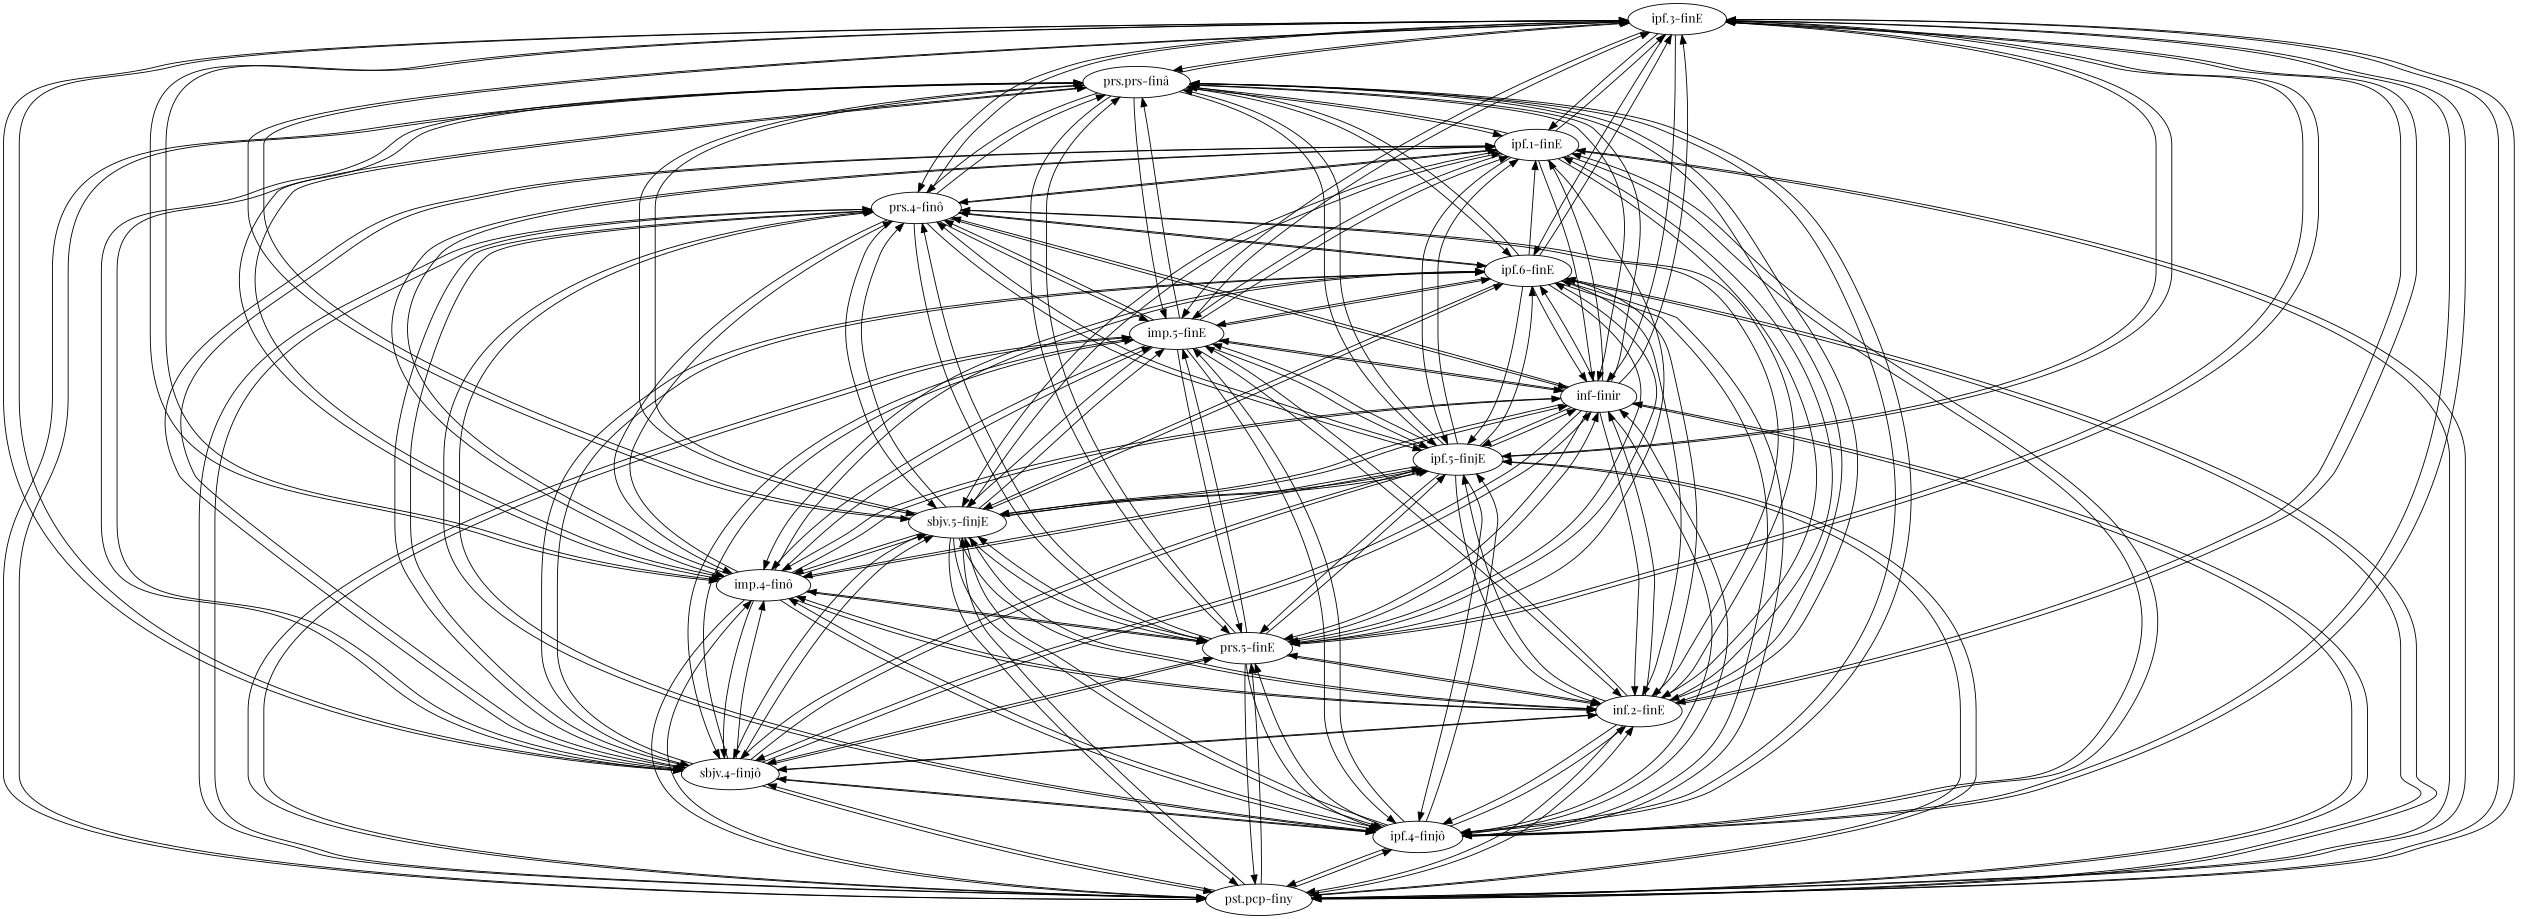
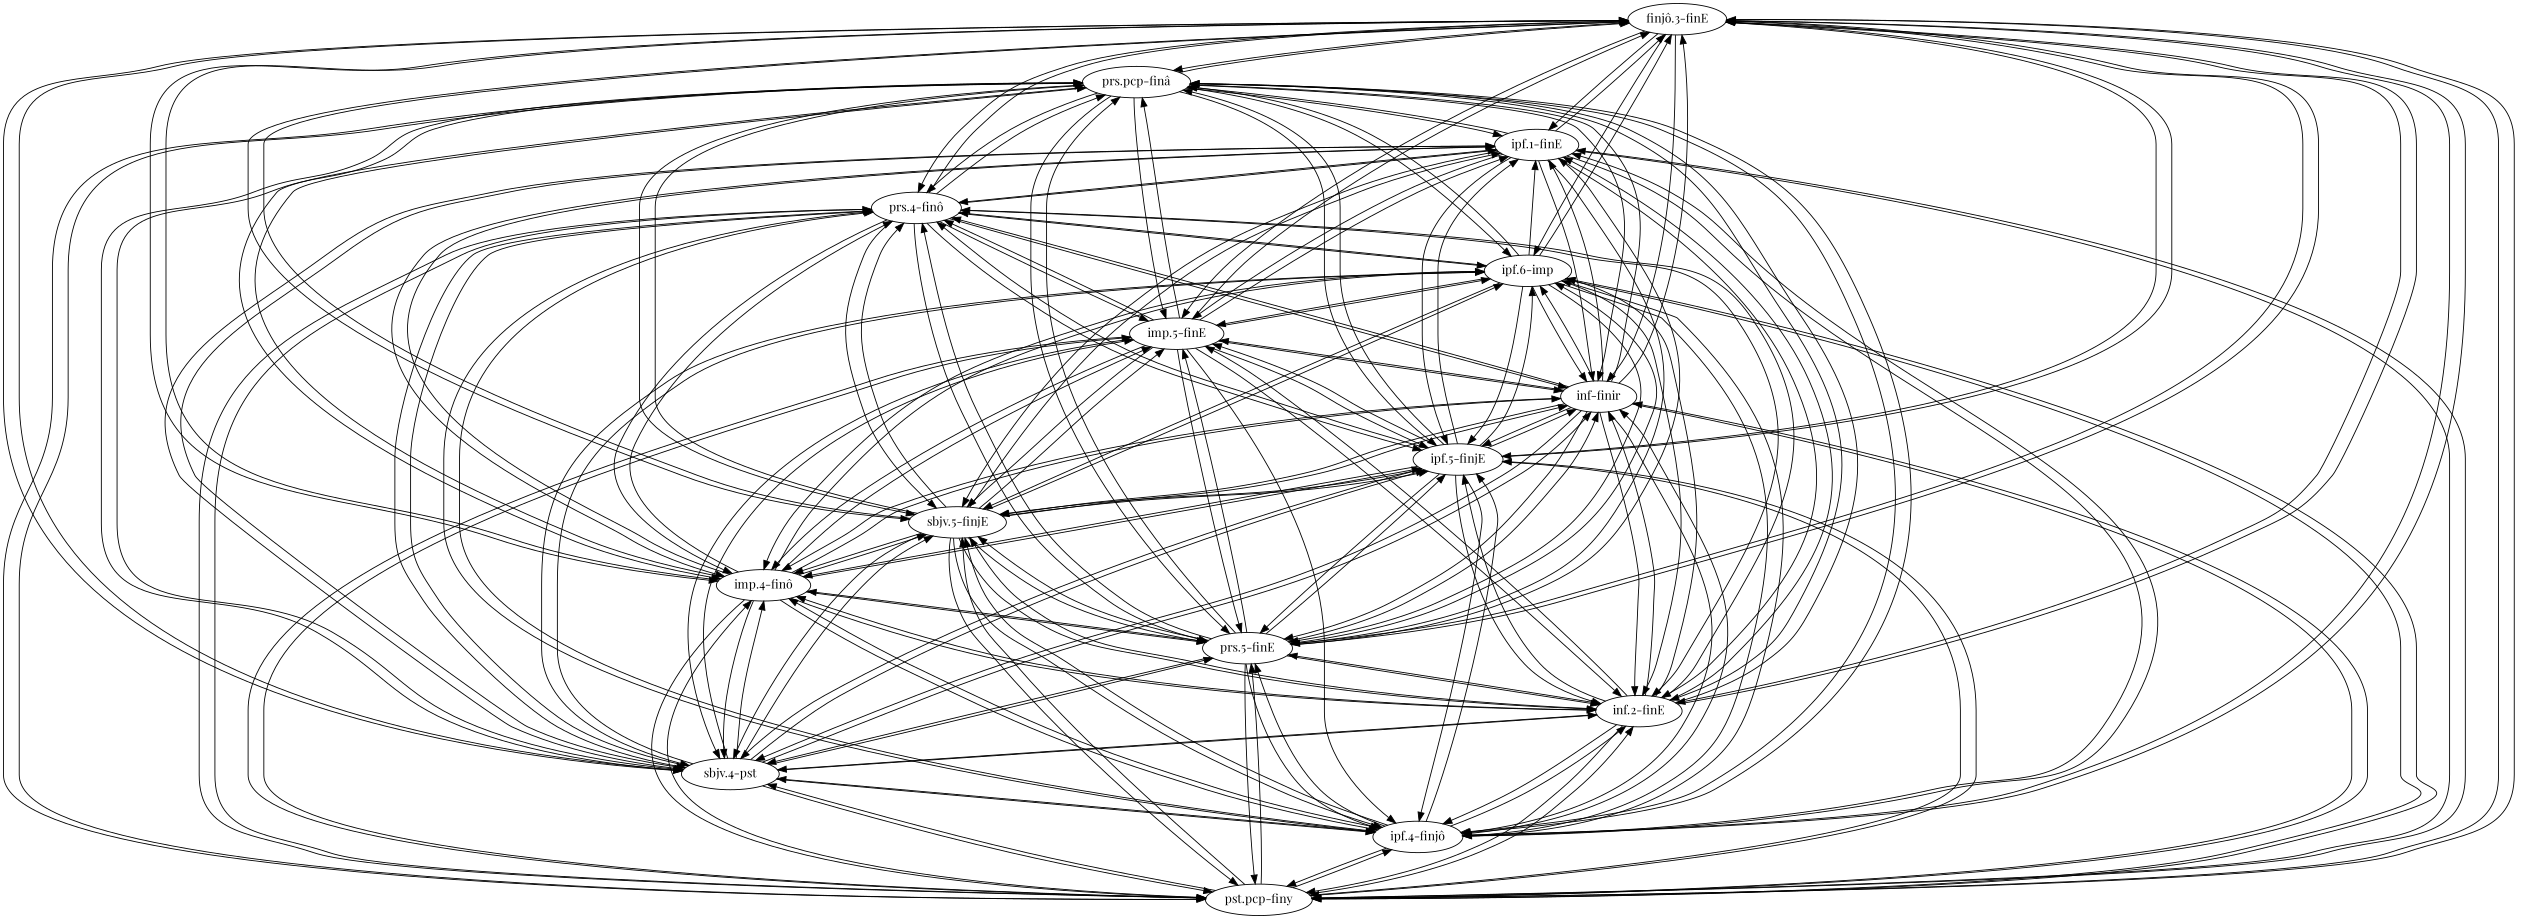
  strict digraph {
    fontname="Playfair Display"
    node [fontname="Playfair Display"]
    edge [fontname="Playfair Display" poids=1.0]
-   "ipf.3-finE"
-   "prs.pcp-finâ" [label="prs.prs-finâ"]
+   "ipf.3-finE" [label="finjô.3-finE"]
+   "prs.pcp-finâ"
    "pst.pcp-finy"
    "ipf.4-finjô"
-   "sbjv.4-finjô"
+   "sbjv.4-finjô" [label="sbjv.4-pst"]
    n6 [label="inf.2-finE"]
    "prs.5-finE"
    "imp.4-finô"
    "sbjv.5-finjE"
    "ipf.5-finjE"
    "inf-finir"
    "imp.5-finE"
-   "ipf.6-finE"
+   "ipf.6-finE" [label="ipf.6-imp"]
    "prs.4-finô"
    "ipf.1-finE"
    "ipf.3-finE" -> "prs.pcp-finâ"
    "ipf.3-finE" -> "pst.pcp-finy" [poids=0.03]
    "ipf.3-finE" -> "ipf.4-finjô"
    "ipf.3-finE" -> "sbjv.4-finjô"
    "ipf.3-finE" -> n6
    "ipf.3-finE" -> "prs.5-finE"
    "ipf.3-finE" -> "imp.4-finô"
    "ipf.3-finE" -> "sbjv.5-finjE"
    "ipf.3-finE" -> "ipf.5-finjE"
    "ipf.3-finE" -> "inf-finir" [poids=0.04]
    "ipf.3-finE" -> "imp.5-finE"
    "ipf.3-finE" -> "ipf.6-finE"
    "ipf.3-finE" -> "prs.4-finô"
    "ipf.3-finE" -> "ipf.1-finE"
    "prs.pcp-finâ" -> "ipf.3-finE"
    "prs.pcp-finâ" -> "pst.pcp-finy" [poids=0.03]
    "prs.pcp-finâ" -> "ipf.4-finjô"
    "prs.pcp-finâ" -> "sbjv.4-finjô"
    "prs.pcp-finâ" -> n6
    "prs.pcp-finâ" -> "prs.5-finE"
    "prs.pcp-finâ" -> "imp.4-finô"
    "prs.pcp-finâ" -> "sbjv.5-finjE"
    "prs.pcp-finâ" -> "ipf.5-finjE"
    "prs.pcp-finâ" -> "inf-finir" [poids=0.04]
    "prs.pcp-finâ" -> "imp.5-finE"
    "prs.pcp-finâ" -> "ipf.6-finE"
    "prs.pcp-finâ" -> "prs.4-finô"
    "prs.pcp-finâ" -> "ipf.1-finE"
    "pst.pcp-finy" -> "ipf.3-finE"
    "pst.pcp-finy" -> "prs.pcp-finâ"
    "pst.pcp-finy" -> "ipf.4-finjô"
    "pst.pcp-finy" -> "sbjv.4-finjô"
    "pst.pcp-finy" -> n6
    "pst.pcp-finy" -> "prs.5-finE"
    "pst.pcp-finy" -> "imp.4-finô"
    "pst.pcp-finy" -> "sbjv.5-finjE"
    "pst.pcp-finy" -> "ipf.5-finjE"
    "pst.pcp-finy" -> "inf-finir"
    "pst.pcp-finy" -> "imp.5-finE"
    "pst.pcp-finy" -> "ipf.6-finE"
    "pst.pcp-finy" -> "prs.4-finô"
    "pst.pcp-finy" -> "ipf.1-finE"
    "ipf.4-finjô" -> "ipf.3-finE" [poids=0.92]
    "ipf.4-finjô" -> "prs.pcp-finâ" [poids=0.92]
    "ipf.4-finjô" -> "pst.pcp-finy" [poids=0.04]
    "ipf.4-finjô" -> "sbjv.4-finjô"
    "ipf.4-finjô" -> n6 [poids=0.92]
    "ipf.4-finjô" -> "prs.5-finE" [poids=0.92]
    "ipf.4-finjô" -> "imp.4-finô" [poids=0.92]
    "ipf.4-finjô" -> "sbjv.5-finjE"
    "ipf.4-finjô" -> "ipf.5-finjE"
    "ipf.4-finjô" -> "inf-finir" [poids=0.04]
-   "ipf.4-finjô" -> "imp.5-finE" [poids=0.92]
    "ipf.4-finjô" -> "ipf.6-finE" [poids=0.92]
    "ipf.4-finjô" -> "prs.4-finô" [poids=0.92]
    "ipf.4-finjô" -> "ipf.1-finE" [poids=0.92]
    "sbjv.4-finjô" -> "ipf.3-finE" [poids=0.92]
    "sbjv.4-finjô" -> "prs.pcp-finâ" [poids=0.92]
    "sbjv.4-finjô" -> "pst.pcp-finy" [poids=0.04]
    "sbjv.4-finjô" -> "ipf.4-finjô"
    "sbjv.4-finjô" -> n6 [poids=0.92]
    "sbjv.4-finjô" -> "prs.5-finE" [poids=0.92]
    "sbjv.4-finjô" -> "imp.4-finô" [poids=0.92]
    "sbjv.4-finjô" -> "sbjv.5-finjE"
    "sbjv.4-finjô" -> "ipf.5-finjE"
    "sbjv.4-finjô" -> "inf-finir" [poids=0.04]
    "sbjv.4-finjô" -> "imp.5-finE" [poids=0.92]
    "sbjv.4-finjô" -> "ipf.6-finE" [poids=0.92]
    "sbjv.4-finjô" -> "prs.4-finô" [poids=0.92]
    "sbjv.4-finjô" -> "ipf.1-finE" [poids=0.92]
    n6 -> "ipf.3-finE"
    n6 -> "prs.pcp-finâ"
    n6 -> "pst.pcp-finy" [poids=0.03]
    n6 -> "ipf.4-finjô"
    n6 -> "sbjv.4-finjô"
    n6 -> "prs.5-finE"
    n6 -> "imp.4-finô"
    n6 -> "sbjv.5-finjE"
    n6 -> "ipf.5-finjE"
    n6 -> "inf-finir" [poids=0.04]
    n6 -> "imp.5-finE"
    n6 -> "ipf.6-finE"
    n6 -> "prs.4-finô"
    n6 -> "ipf.1-finE"
    "prs.5-finE" -> "ipf.3-finE"
    "prs.5-finE" -> "prs.pcp-finâ"
    "prs.5-finE" -> "pst.pcp-finy" [poids=0.03]
    "prs.5-finE" -> "ipf.4-finjô"
    "prs.5-finE" -> "sbjv.4-finjô"
    "prs.5-finE" -> n6
    "prs.5-finE" -> "imp.4-finô"
    "prs.5-finE" -> "sbjv.5-finjE"
    "prs.5-finE" -> "ipf.5-finjE"
    "prs.5-finE" -> "inf-finir" [poids=0.04]
    "prs.5-finE" -> "imp.5-finE"
    "prs.5-finE" -> "ipf.6-finE"
    "prs.5-finE" -> "prs.4-finô"
+   "prs.5-finE" -> "ipf.1-finE"
    "imp.4-finô" -> "ipf.3-finE"
    "imp.4-finô" -> "prs.pcp-finâ"
    "imp.4-finô" -> "pst.pcp-finy" [poids=0.03]
    "imp.4-finô" -> "ipf.4-finjô"
    "imp.4-finô" -> "sbjv.4-finjô"
    "imp.4-finô" -> n6
    "imp.4-finô" -> "prs.5-finE"
    "imp.4-finô" -> "sbjv.5-finjE"
    "imp.4-finô" -> "ipf.5-finjE"
    "imp.4-finô" -> "inf-finir" [poids=0.04]
    "imp.4-finô" -> "imp.5-finE"
    "imp.4-finô" -> "ipf.6-finE"
    "imp.4-finô" -> "prs.4-finô"
    "imp.4-finô" -> "ipf.1-finE"
    "sbjv.5-finjE" -> "ipf.3-finE" [poids=0.92]
    "sbjv.5-finjE" -> "prs.pcp-finâ" [poids=0.92]
    "sbjv.5-finjE" -> "pst.pcp-finy" [poids=0.04]
    "sbjv.5-finjE" -> "ipf.4-finjô"
    "sbjv.5-finjE" -> "sbjv.4-finjô"
    "sbjv.5-finjE" -> n6 [poids=0.92]
    "sbjv.5-finjE" -> "prs.5-finE" [poids=0.92]
    "sbjv.5-finjE" -> "imp.4-finô" [poids=0.92]
    "sbjv.5-finjE" -> "ipf.5-finjE"
    "sbjv.5-finjE" -> "inf-finir" [poids=0.04]
    "sbjv.5-finjE" -> "imp.5-finE" [poids=0.92]
    "sbjv.5-finjE" -> "ipf.6-finE" [poids=0.92]
    "sbjv.5-finjE" -> "prs.4-finô" [poids=0.92]
    "sbjv.5-finjE" -> "ipf.1-finE" [poids=0.92]
    "ipf.5-finjE" -> "ipf.3-finE" [poids=0.92]
    "ipf.5-finjE" -> "prs.pcp-finâ" [poids=0.92]
    "ipf.5-finjE" -> "pst.pcp-finy" [poids=0.04]
    "ipf.5-finjE" -> "ipf.4-finjô"
    "ipf.5-finjE" -> "sbjv.4-finjô"
    "ipf.5-finjE" -> n6 [poids=0.92]
    "ipf.5-finjE" -> "prs.5-finE" [poids=0.92]
    "ipf.5-finjE" -> "imp.4-finô" [poids=0.92]
    "ipf.5-finjE" -> "sbjv.5-finjE"
    "ipf.5-finjE" -> "inf-finir" [poids=0.04]
    "ipf.5-finjE" -> "imp.5-finE" [poids=0.92]
    "ipf.5-finjE" -> "ipf.6-finE" [poids=0.92]
    "ipf.5-finjE" -> "prs.4-finô" [poids=0.92]
    "ipf.5-finjE" -> "ipf.1-finE" [poids=0.92]
    "inf-finir" -> "ipf.3-finE" [poids=0.47]
    "inf-finir" -> "prs.pcp-finâ" [poids=0.47]
    "inf-finir" -> "pst.pcp-finy" [poids=0.12]
    "inf-finir" -> "ipf.4-finjô" [poids=0.48]
    "inf-finir" -> "sbjv.4-finjô" [poids=0.48]
    "inf-finir" -> n6 [poids=0.47]
    "inf-finir" -> "prs.5-finE" [poids=0.0]
    "inf-finir" -> "imp.4-finô" [poids=0.0]
    "inf-finir" -> "sbjv.5-finjE" [poids=0.48]
    "inf-finir" -> "ipf.5-finjE" [poids=0.48]
    "inf-finir" -> "imp.5-finE" [poids=0.0]
    "inf-finir" -> "ipf.6-finE" [poids=0.47]
    "inf-finir" -> "prs.4-finô" [poids=0.0]
    "inf-finir" -> "ipf.1-finE" [poids=0.47]
    "imp.5-finE" -> "ipf.3-finE"
    "imp.5-finE" -> "prs.pcp-finâ"
    "imp.5-finE" -> "pst.pcp-finy" [poids=0.03]
    "imp.5-finE" -> "ipf.4-finjô"
    "imp.5-finE" -> "sbjv.4-finjô"
    "imp.5-finE" -> n6
    "imp.5-finE" -> "prs.5-finE"
    "imp.5-finE" -> "imp.4-finô"
    "imp.5-finE" -> "sbjv.5-finjE"
    "imp.5-finE" -> "ipf.5-finjE"
    "imp.5-finE" -> "inf-finir" [poids=0.04]
    "imp.5-finE" -> "ipf.6-finE"
    "imp.5-finE" -> "prs.4-finô"
    "imp.5-finE" -> "ipf.1-finE"
    "ipf.6-finE" -> "ipf.3-finE"
    "ipf.6-finE" -> "prs.pcp-finâ"
    "ipf.6-finE" -> "pst.pcp-finy" [poids=0.03]
    "ipf.6-finE" -> "ipf.4-finjô"
    "ipf.6-finE" -> "sbjv.4-finjô"
    "ipf.6-finE" -> n6
    "ipf.6-finE" -> "prs.5-finE"
    "ipf.6-finE" -> "imp.4-finô"
    "ipf.6-finE" -> "sbjv.5-finjE"
    "ipf.6-finE" -> "ipf.5-finjE"
    "ipf.6-finE" -> "inf-finir" [poids=0.04]
    "ipf.6-finE" -> "imp.5-finE"
    "ipf.6-finE" -> "prs.4-finô"
    "ipf.6-finE" -> "ipf.1-finE"
    "prs.4-finô" -> "ipf.3-finE"
    "prs.4-finô" -> "prs.pcp-finâ"
    "prs.4-finô" -> "pst.pcp-finy" [poids=0.03]
    "prs.4-finô" -> "ipf.4-finjô"
    "prs.4-finô" -> "sbjv.4-finjô"
    "prs.4-finô" -> n6
    "prs.4-finô" -> "prs.5-finE"
    "prs.4-finô" -> "imp.4-finô"
    "prs.4-finô" -> "sbjv.5-finjE"
    "prs.4-finô" -> "ipf.5-finjE"
    "prs.4-finô" -> "inf-finir" [poids=0.04]
    "prs.4-finô" -> "imp.5-finE"
    "prs.4-finô" -> "ipf.6-finE"
    "prs.4-finô" -> "ipf.1-finE"
    "ipf.1-finE" -> "ipf.3-finE"
    "ipf.1-finE" -> "prs.pcp-finâ"
    "ipf.1-finE" -> "pst.pcp-finy" [poids=0.03]
    "ipf.1-finE" -> "ipf.4-finjô"
    "ipf.1-finE" -> "sbjv.4-finjô"
    "ipf.1-finE" -> n6
    "ipf.1-finE" -> "prs.5-finE"
    "ipf.1-finE" -> "imp.4-finô"
    "ipf.1-finE" -> "sbjv.5-finjE"
    "ipf.1-finE" -> "ipf.5-finjE"
    "ipf.1-finE" -> "inf-finir" [poids=0.04]
    "ipf.1-finE" -> "imp.5-finE"
    "ipf.1-finE" -> "prs.4-finô"
  }
